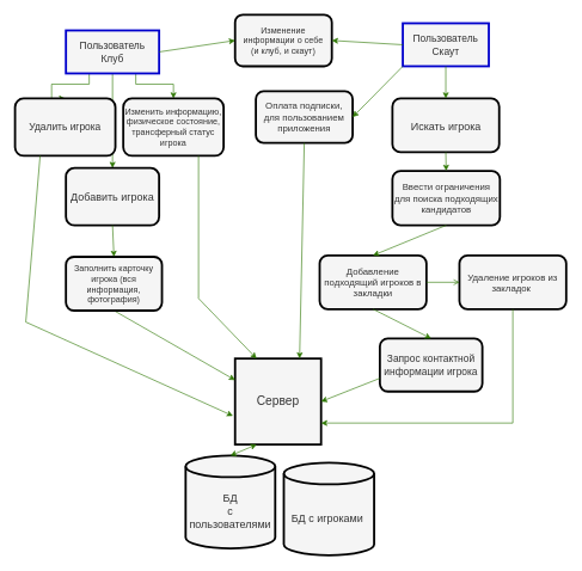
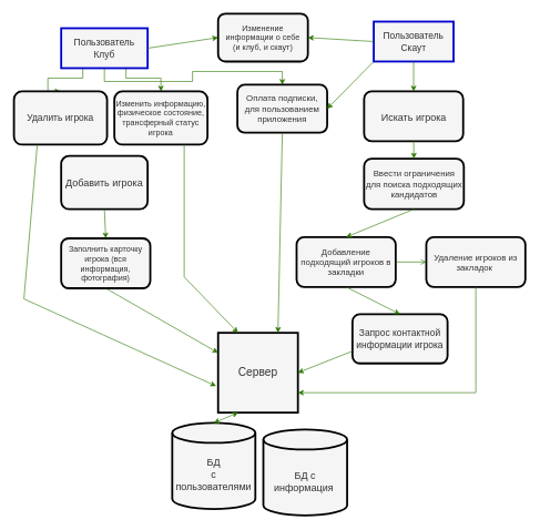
  <mxCell id="0" />
  <mxCell id="1" parent="0" />
- <mxCell id="2" style="edgeStyle=orthogonalEdgeStyle;rounded=0;orthogonalLoop=1;jettySize=auto;html=1;exitX=0.5;exitY=1;exitDx=0;exitDy=0;entryX=0.5;entryY=0;entryDx=0;entryDy=0;fillColor=#60a917;strokeColor=#2D7600;" edge="1" parent="1" source="5" target="7"><mxGeometry relative="1" as="geometry" /></mxCell>
+ <mxCell id="2" style="edgeStyle=orthogonalEdgeStyle;rounded=0;orthogonalLoop=1;jettySize=auto;html=1;exitX=0.5;exitY=1;exitDx=0;exitDy=0;fillColor=#60a917;strokeColor=#2D7600;" edge="1" parent="1" source="5" target="34"><mxGeometry relative="1" as="geometry" /></mxCell>
  <mxCell id="3" style="edgeStyle=orthogonalEdgeStyle;rounded=0;orthogonalLoop=1;jettySize=auto;html=1;exitX=0.75;exitY=1;exitDx=0;exitDy=0;entryX=0.5;entryY=0;entryDx=0;entryDy=0;fillColor=#60a917;strokeColor=#2D7600;" edge="1" parent="1" source="5" target="8"><mxGeometry relative="1" as="geometry"><mxPoint x="461" y="102" as="targetPoint" /><Array as="points"><mxPoint x="189" y="117" /><mxPoint x="241" y="117" /></Array></mxGeometry></mxCell>
  <mxCell id="4" style="edgeStyle=orthogonalEdgeStyle;rounded=0;orthogonalLoop=1;jettySize=auto;html=1;exitX=0.25;exitY=1;exitDx=0;exitDy=0;entryX=0.5;entryY=0;entryDx=0;entryDy=0;fillColor=#60a917;strokeColor=#2D7600;" edge="1" parent="1" source="5" target="9"><mxGeometry relative="1" as="geometry"><Array as="points"><mxPoint x="124" y="117" /><mxPoint x="71" y="117" /></Array></mxGeometry></mxCell>
  <mxCell id="5" value="&lt;font style=&quot;font-size: 14px;&quot;&gt;Пользователь&lt;br&gt;Клуб&lt;/font&gt;" style="rounded=0;whiteSpace=wrap;html=1;strokeColor=#0000CC;fillColor=#f5f5f5;fontColor=#333333;strokeWidth=3;" vertex="1" parent="1"><mxGeometry x="91" y="42" width="130" height="60" as="geometry" /></mxCell>
  <mxCell id="6" value="&lt;font style=&quot;font-size: 14px;&quot;&gt;Пользователь&lt;br&gt;Скаут&lt;/font&gt;" style="rounded=0;whiteSpace=wrap;html=1;fillColor=#f5f5f5;fontColor=#333333;strokeColor=#0000CC;strokeWidth=3;" vertex="1" parent="1"><mxGeometry x="561" y="32" width="120" height="60" as="geometry" /></mxCell>
  <mxCell id="7" value="&lt;font style=&quot;font-size: 15px;&quot;&gt;Добавить игрока&lt;/font&gt;" style="rounded=1;whiteSpace=wrap;html=1;fillColor=#f5f5f5;fontColor=#333333;strokeColor=#000000;strokeWidth=3;" vertex="1" parent="1"><mxGeometry x="91" y="234" width="130" height="80" as="geometry" /></mxCell>
  <mxCell id="8" value="Изменить информацию, физическое состояние, трансферный статус игрока" style="rounded=1;whiteSpace=wrap;html=1;fillColor=#f5f5f5;fontColor=#333333;strokeColor=#000000;strokeWidth=3;" vertex="1" parent="1"><mxGeometry x="171" y="137" width="140" height="80" as="geometry" /></mxCell>
  <mxCell id="9" value="&lt;font style=&quot;font-size: 14px;&quot;&gt;Удалить игрока&lt;/font&gt;" style="rounded=1;whiteSpace=wrap;html=1;fillColor=#f5f5f5;fontColor=#333333;strokeColor=#000000;strokeWidth=3;" vertex="1" parent="1"><mxGeometry x="20" y="137" width="140" height="80" as="geometry" /></mxCell>
  <mxCell id="10" value="&lt;font style=&quot;font-size: 17px;&quot;&gt;Сервер&lt;/font&gt;" style="whiteSpace=wrap;html=1;aspect=fixed;fillColor=#f5f5f5;fontColor=#333333;strokeColor=#000000;strokeWidth=3;" vertex="1" parent="1"><mxGeometry x="327" y="500" width="120" height="120" as="geometry" /></mxCell>
  <mxCell id="11" value="" style="endArrow=classic;html=1;rounded=0;exitX=0.75;exitY=1;exitDx=0;exitDy=0;entryX=0.25;entryY=0;entryDx=0;entryDy=0;fillColor=#60a917;strokeColor=#2D7600;" edge="1" parent="1" source="8" target="10"><mxGeometry width="50" height="50" relative="1" as="geometry"><mxPoint x="361" y="492" as="sourcePoint" /><mxPoint x="411" y="442" as="targetPoint" /><Array as="points"><mxPoint x="276" y="416" /></Array></mxGeometry></mxCell>
  <mxCell id="12" value="" style="endArrow=classic;html=1;rounded=0;entryX=0;entryY=0.25;entryDx=0;entryDy=0;fillColor=#60a917;strokeColor=#2D7600;exitX=0.5;exitY=1;exitDx=0;exitDy=0;" edge="1" parent="1" source="14" target="10"><mxGeometry width="50" height="50" relative="1" as="geometry"><mxPoint x="275" y="482" as="sourcePoint" /><mxPoint x="411" y="442" as="targetPoint" /></mxGeometry></mxCell>
  <mxCell id="13" value="" style="endArrow=classic;html=1;rounded=0;exitX=0.25;exitY=1;exitDx=0;exitDy=0;entryX=-0.025;entryY=0.667;entryDx=0;entryDy=0;entryPerimeter=0;fillColor=#60a917;strokeColor=#2D7600;" edge="1" parent="1" source="9" target="10"><mxGeometry width="50" height="50" relative="1" as="geometry"><mxPoint x="361" y="492" as="sourcePoint" /><mxPoint x="411" y="442" as="targetPoint" /><Array as="points"><mxPoint x="35" y="449" /></Array></mxGeometry></mxCell>
  <mxCell id="14" value="Заполнить карточку игрока (вся информация, фотография)" style="rounded=1;whiteSpace=wrap;html=1;fillColor=#f5f5f5;fontColor=#333333;strokeColor=#000000;strokeWidth=3;" vertex="1" parent="1"><mxGeometry x="91" y="358" width="134" height="75" as="geometry" /></mxCell>
  <mxCell id="15" value="" style="endArrow=classic;html=1;rounded=0;entryX=0.5;entryY=0;entryDx=0;entryDy=0;exitX=0.5;exitY=1;exitDx=0;exitDy=0;fillColor=#60a917;strokeColor=#2D7600;strokeWidth=1;" edge="1" parent="1" source="7" target="14"><mxGeometry width="50" height="50" relative="1" as="geometry"><mxPoint x="409" y="372" as="sourcePoint" /><mxPoint x="459" y="322" as="targetPoint" /></mxGeometry></mxCell>
  <mxCell id="16" value="&lt;font style=&quot;font-size: 15px;&quot;&gt;Искать&amp;nbsp;игрока&lt;/font&gt;" style="rounded=1;whiteSpace=wrap;html=1;fillColor=#f5f5f5;fontColor=#333333;strokeColor=#000000;strokeWidth=3;" vertex="1" parent="1"><mxGeometry x="546.5" y="137" width="149" height="75" as="geometry" /></mxCell>
  <mxCell id="17" value="&lt;font style=&quot;font-size: 13px;&quot;&gt;Ввести ограничения для поиска подходящих кандидатов&lt;/font&gt;" style="rounded=1;whiteSpace=wrap;html=1;fillColor=#f5f5f5;fontColor=#333333;strokeColor=#000000;strokeWidth=3;" vertex="1" parent="1"><mxGeometry x="546.5" y="238" width="150" height="76" as="geometry" /></mxCell>
  <mxCell id="18" value="&lt;font style=&quot;font-size: 13px;&quot;&gt;Добавление подходящий игроков в закладки&lt;/font&gt;" style="rounded=1;whiteSpace=wrap;html=1;fillColor=#f5f5f5;fontColor=#333333;strokeColor=#000000;strokeWidth=3;" vertex="1" parent="1"><mxGeometry x="445" y="356" width="149" height="75" as="geometry" /></mxCell>
  <mxCell id="19" value="Изменение информации о себе &lt;br&gt;(и клуб, и скаут)" style="rounded=1;whiteSpace=wrap;html=1;fillColor=#f5f5f5;fontColor=#333333;strokeColor=#000000;strokeWidth=3;" vertex="1" parent="1"><mxGeometry x="327" y="20" width="135" height="72" as="geometry" /></mxCell>
  <mxCell id="20" value="" style="endArrow=classic;html=1;rounded=0;entryX=0.5;entryY=0;entryDx=0;entryDy=0;exitX=0.5;exitY=1;exitDx=0;exitDy=0;edgeStyle=orthogonalEdgeStyle;fillColor=#60a917;strokeColor=#2D7600;strokeWidth=1;" edge="1" parent="1" source="6" target="16"><mxGeometry width="50" height="50" relative="1" as="geometry"><mxPoint x="409" y="361" as="sourcePoint" /><mxPoint x="459" y="311" as="targetPoint" /></mxGeometry></mxCell>
  <mxCell id="21" value="" style="endArrow=classic;html=1;rounded=0;entryX=0.5;entryY=0;entryDx=0;entryDy=0;exitX=0.5;exitY=1;exitDx=0;exitDy=0;fillColor=#60a917;strokeColor=#2D7600;" edge="1" parent="1" source="16" target="17"><mxGeometry width="50" height="50" relative="1" as="geometry"><mxPoint x="409" y="361" as="sourcePoint" /><mxPoint x="459" y="311" as="targetPoint" /></mxGeometry></mxCell>
  <mxCell id="22" value="" style="endArrow=classic;html=1;rounded=0;entryX=0;entryY=0.5;entryDx=0;entryDy=0;exitX=1;exitY=0.5;exitDx=0;exitDy=0;fillColor=#60a917;strokeColor=#2D7600;" edge="1" parent="1" source="5" target="19"><mxGeometry width="50" height="50" relative="1" as="geometry"><mxPoint x="409" y="361" as="sourcePoint" /><mxPoint x="459" y="311" as="targetPoint" /></mxGeometry></mxCell>
  <mxCell id="23" value="" style="endArrow=classic;html=1;rounded=0;entryX=1;entryY=0.5;entryDx=0;entryDy=0;exitX=0;exitY=0.5;exitDx=0;exitDy=0;fillColor=#60a917;strokeColor=#2D7600;" edge="1" parent="1" source="6" target="19"><mxGeometry width="50" height="50" relative="1" as="geometry"><mxPoint x="409" y="361" as="sourcePoint" /><mxPoint x="459" y="311" as="targetPoint" /></mxGeometry></mxCell>
  <mxCell id="24" value="" style="endArrow=classic;html=1;rounded=0;entryX=0.5;entryY=0;entryDx=0;entryDy=0;exitX=0.5;exitY=1;exitDx=0;exitDy=0;fillColor=#60a917;strokeColor=#2D7600;" edge="1" parent="1" source="17" target="18"><mxGeometry width="50" height="50" relative="1" as="geometry"><mxPoint x="409" y="361" as="sourcePoint" /><mxPoint x="459" y="311" as="targetPoint" /></mxGeometry></mxCell>
  <mxCell id="25" value="&lt;font style=&quot;font-size: 14px;&quot;&gt;Запрос контактной информации игрока&lt;/font&gt;" style="rounded=1;whiteSpace=wrap;html=1;fillColor=#f5f5f5;fontColor=#333333;strokeColor=#000000;strokeWidth=3;" vertex="1" parent="1"><mxGeometry x="529" y="472" width="143" height="74" as="geometry" /></mxCell>
  <mxCell id="26" value="" style="endArrow=classic;html=1;rounded=0;entryX=0.5;entryY=0;entryDx=0;entryDy=0;exitX=0.5;exitY=1;exitDx=0;exitDy=0;fillColor=#60a917;strokeColor=#2D7600;" edge="1" parent="1" source="18" target="25"><mxGeometry width="50" height="50" relative="1" as="geometry"><mxPoint x="409" y="349" as="sourcePoint" /><mxPoint x="459" y="299" as="targetPoint" /></mxGeometry></mxCell>
  <mxCell id="27" value="" style="endArrow=classic;html=1;rounded=0;entryX=1;entryY=0.5;entryDx=0;entryDy=0;exitX=0;exitY=0.75;exitDx=0;exitDy=0;fillColor=#60a917;strokeColor=#2D7600;" edge="1" parent="1" source="25" target="10"><mxGeometry width="50" height="50" relative="1" as="geometry"><mxPoint x="409" y="349" as="sourcePoint" /><mxPoint x="459" y="299" as="targetPoint" /></mxGeometry></mxCell>
  <mxCell id="28" value="&lt;font style=&quot;font-size: 13px;&quot;&gt;Удаление игроков из закладок&amp;nbsp;&lt;/font&gt;" style="rounded=1;whiteSpace=wrap;html=1;fillColor=#f5f5f5;fontColor=#333333;strokeColor=#000000;strokeWidth=3;" vertex="1" parent="1"><mxGeometry x="640" y="356" width="149" height="75" as="geometry" /></mxCell>
  <mxCell id="29" value="" style="endArrow=open;html=1;rounded=0;entryX=0;entryY=0.5;entryDx=0;entryDy=0;exitX=1;exitY=0.5;exitDx=0;exitDy=0;fillColor=#60a917;strokeColor=#2D7600;" edge="1" parent="1" source="18" target="28"><mxGeometry width="50" height="50" relative="1" as="geometry"><mxPoint x="409" y="349" as="sourcePoint" /><mxPoint x="459" y="299" as="targetPoint" /></mxGeometry></mxCell>
  <mxCell id="30" value="" style="endArrow=classic;html=1;rounded=0;entryX=1;entryY=0.75;entryDx=0;entryDy=0;exitX=0.5;exitY=1;exitDx=0;exitDy=0;edgeStyle=orthogonalEdgeStyle;fillColor=#60a917;strokeColor=#2D7600;" edge="1" parent="1" source="28" target="10"><mxGeometry width="50" height="50" relative="1" as="geometry"><mxPoint x="669" y="628" as="sourcePoint" /><mxPoint x="719" y="578" as="targetPoint" /></mxGeometry></mxCell>
  <mxCell id="31" value="&lt;font style=&quot;font-size: 15px;&quot;&gt;БД &lt;br&gt;с пользователями&lt;/font&gt;" style="shape=cylinder3;whiteSpace=wrap;html=1;boundedLbl=1;backgroundOutline=1;size=15;fillColor=#f5f5f5;fontColor=#333333;strokeColor=#000000;strokeWidth=3;" vertex="1" parent="1"><mxGeometry x="258" y="635.5" width="125" height="129.5" as="geometry" /></mxCell>
- <mxCell id="32" value="&lt;span style=&quot;font-size: 15px;&quot;&gt;БД с игроками&amp;nbsp;&lt;/span&gt;" style="shape=cylinder3;whiteSpace=wrap;html=1;boundedLbl=1;backgroundOutline=1;size=15;fillColor=#f5f5f5;fontColor=#333333;strokeColor=#000000;strokeWidth=3;" vertex="1" parent="1"><mxGeometry x="395" y="645.5" width="126" height="129" as="geometry" /></mxCell>
+ <mxCell id="32" value="&lt;span style=&quot;font-size: 15px;&quot;&gt;БД с информация&amp;nbsp;&lt;/span&gt;" style="shape=cylinder3;whiteSpace=wrap;html=1;boundedLbl=1;backgroundOutline=1;size=15;fillColor=#f5f5f5;fontColor=#333333;strokeColor=#000000;strokeWidth=3;" vertex="1" parent="1"><mxGeometry x="395" y="645.5" width="126" height="129" as="geometry" /></mxCell>
  <mxCell id="33" value="" style="endArrow=classic;startArrow=classic;html=1;rounded=0;exitX=0.5;exitY=0;exitDx=0;exitDy=0;exitPerimeter=0;entryX=0.25;entryY=1;entryDx=0;entryDy=0;fillColor=#60a917;strokeColor=#2D7600;" edge="1" parent="1" source="31" target="10"><mxGeometry width="50" height="50" relative="1" as="geometry"><mxPoint x="409" y="554" as="sourcePoint" /><mxPoint x="459" y="504" as="targetPoint" /></mxGeometry></mxCell>
  <mxCell id="34" value="&lt;font style=&quot;font-size: 13px;&quot;&gt;Оплата подписки, для пользованием приложения&lt;/font&gt;" style="rounded=1;whiteSpace=wrap;html=1;fillColor=#f5f5f5;fontColor=#333333;strokeColor=#000000;strokeWidth=3;" vertex="1" parent="1"><mxGeometry x="356" y="127" width="135" height="72" as="geometry" /></mxCell>
  <mxCell id="35" value="" style="endArrow=classic;html=1;rounded=0;entryX=1;entryY=0.5;entryDx=0;entryDy=0;exitX=0;exitY=1;exitDx=0;exitDy=0;fillColor=#60a917;strokeColor=#2D7600;" edge="1" parent="1" source="6" target="34"><mxGeometry width="50" height="50" relative="1" as="geometry"><mxPoint x="378" y="295" as="sourcePoint" /><mxPoint x="428" y="245" as="targetPoint" /></mxGeometry></mxCell>
  <mxCell id="36" value="" style="endArrow=classic;html=1;rounded=0;entryX=0.75;entryY=0;entryDx=0;entryDy=0;exitX=0.5;exitY=1;exitDx=0;exitDy=0;fillColor=#60a917;strokeColor=#2D7600;" edge="1" parent="1" source="34" target="10"><mxGeometry width="50" height="50" relative="1" as="geometry"><mxPoint x="378" y="322" as="sourcePoint" /><mxPoint x="428" y="272" as="targetPoint" /></mxGeometry></mxCell>
